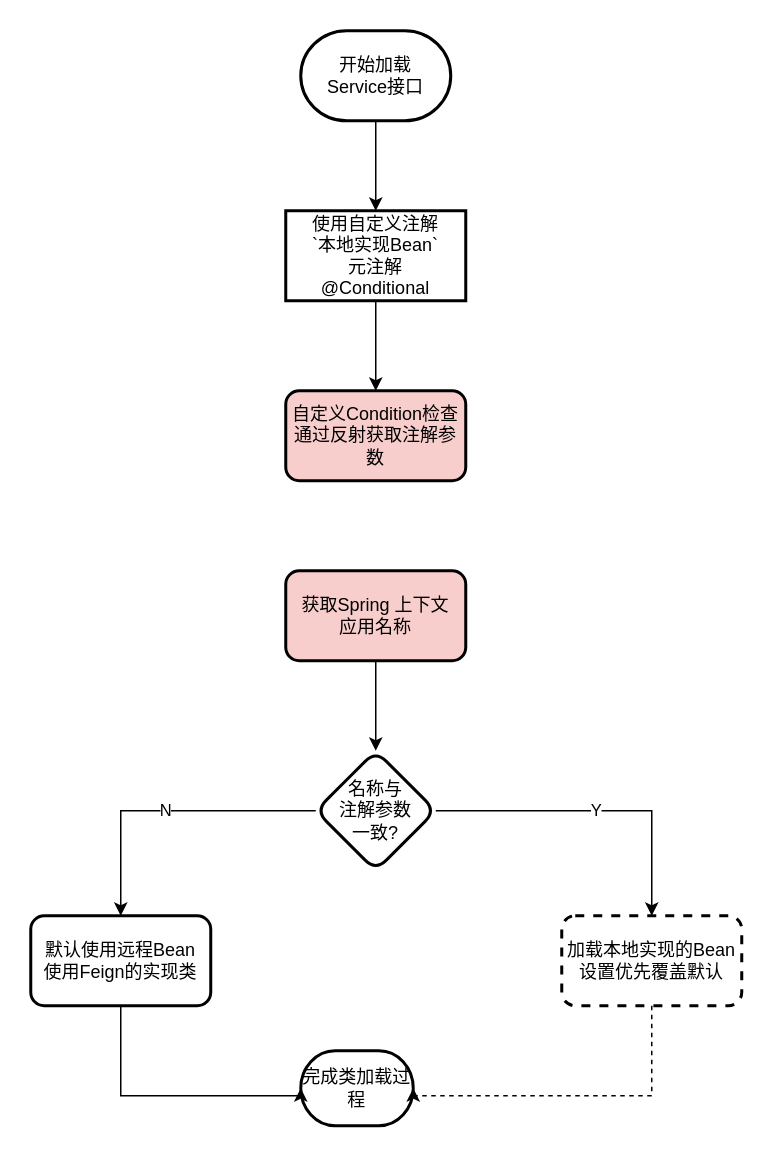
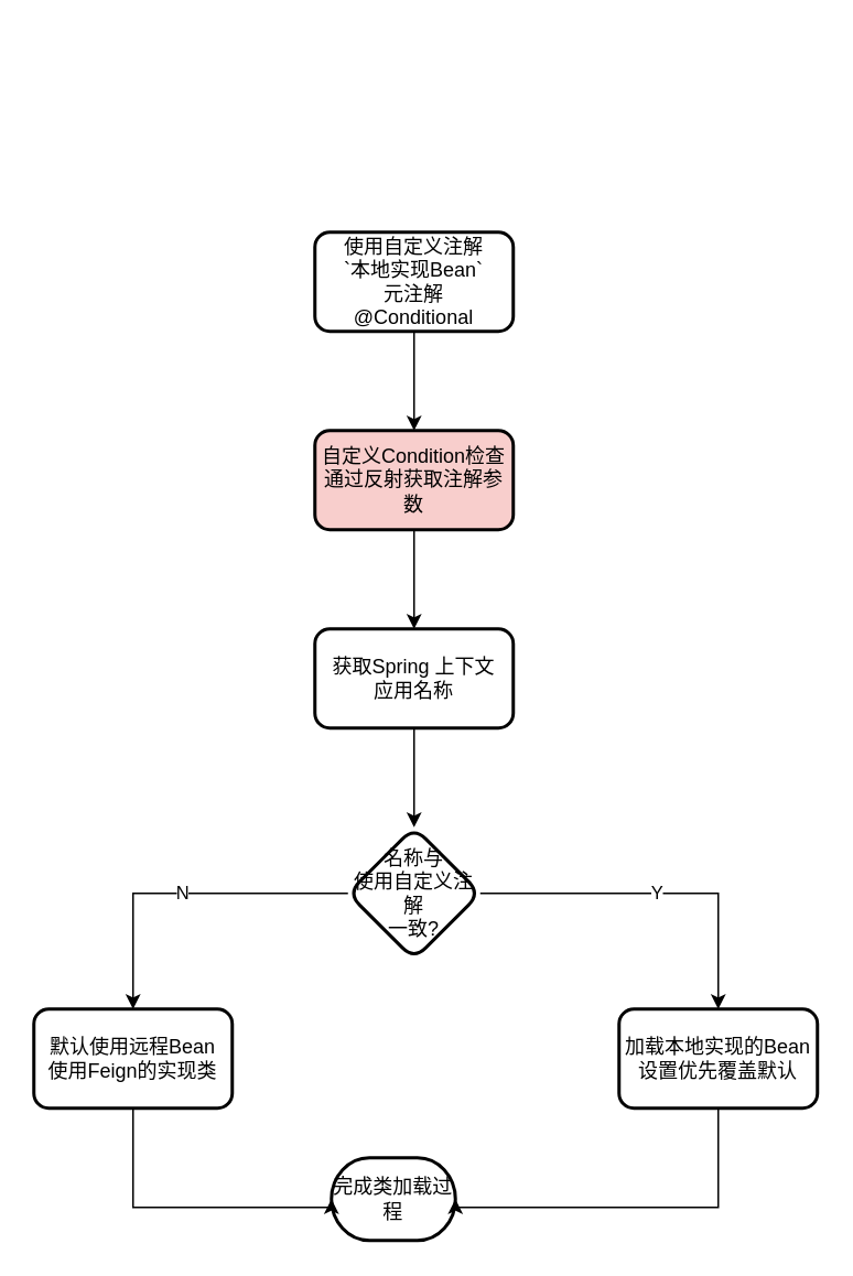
  <mxCell id="0" />
  <mxCell id="1" parent="0" />
- <mxCell id="2" value="" style="edgeStyle=orthogonalEdgeStyle;rounded=0;orthogonalLoop=1;jettySize=auto;html=1;" edge="1" parent="1" source="3" target="5"><mxGeometry relative="1" as="geometry" /></mxCell>
- <mxCell id="3" value="开始加载&lt;div&gt;Service接口&lt;/div&gt;" style="strokeWidth=2;html=1;shape=mxgraph.flowchart.terminator;whiteSpace=wrap;" vertex="1" parent="1"><mxGeometry x="200" y="20" width="100" height="60" as="geometry" /></mxCell>
  <mxCell id="4" value="" style="edgeStyle=orthogonalEdgeStyle;rounded=0;orthogonalLoop=1;jettySize=auto;html=1;" edge="1" parent="1" source="5" target="7"><mxGeometry relative="1" as="geometry" /></mxCell>
- <mxCell id="5" value="使用自定义注解&lt;div&gt;`本地实现Bean`&lt;/div&gt;&lt;div&gt;元注解&lt;/div&gt;&lt;div&gt;@Conditional&lt;/div&gt;" style="whiteSpace=wrap;html=1;strokeWidth=2;rounded=0;" vertex="1" parent="1"><mxGeometry x="190" y="140" width="120" height="60" as="geometry" /></mxCell>
+ <mxCell id="5" value="使用自定义注解&lt;div&gt;`本地实现Bean`&lt;/div&gt;&lt;div&gt;元注解&lt;/div&gt;&lt;div&gt;@Conditional&lt;/div&gt;" style="whiteSpace=wrap;html=1;rounded=1;strokeWidth=2;" vertex="1" parent="1"><mxGeometry x="190" y="140" width="120" height="60" as="geometry" /></mxCell>
+ <mxCell id="6" value="" style="edgeStyle=orthogonalEdgeStyle;rounded=0;orthogonalLoop=1;jettySize=auto;html=1;" edge="1" parent="1" source="7" target="9"><mxGeometry relative="1" as="geometry" /></mxCell>
  <mxCell id="7" value="自定义Condition检查&lt;div&gt;通过反射获取注解参数&lt;/div&gt;" style="whiteSpace=wrap;html=1;rounded=1;strokeWidth=2;fillColor=#f8cecc;" vertex="1" parent="1"><mxGeometry x="190" y="260" width="120" height="60" as="geometry" /></mxCell>
  <mxCell id="8" value="" style="edgeStyle=orthogonalEdgeStyle;rounded=0;orthogonalLoop=1;jettySize=auto;html=1;" edge="1" parent="1" source="9" target="12"><mxGeometry relative="1" as="geometry" /></mxCell>
- <mxCell id="9" value="获取Spring 上下文&lt;div&gt;应用名称&lt;/div&gt;" style="whiteSpace=wrap;html=1;rounded=1;strokeWidth=2;fillColor=#f8cecc;" vertex="1" parent="1"><mxGeometry x="190" y="380" width="120" height="60" as="geometry" /></mxCell>
+ <mxCell id="9" value="获取Spring 上下文&lt;div&gt;应用名称&lt;/div&gt;" style="whiteSpace=wrap;html=1;rounded=1;strokeWidth=2;" vertex="1" parent="1"><mxGeometry x="190" y="380" width="120" height="60" as="geometry" /></mxCell>
  <mxCell id="10" value="Y" style="edgeStyle=orthogonalEdgeStyle;rounded=0;orthogonalLoop=1;jettySize=auto;html=1;" edge="1" parent="1" source="12" target="13"><mxGeometry relative="1" as="geometry" /></mxCell>
  <mxCell id="11" value="N" style="edgeStyle=orthogonalEdgeStyle;rounded=0;orthogonalLoop=1;jettySize=auto;html=1;" edge="1" parent="1" source="12" target="14"><mxGeometry relative="1" as="geometry" /></mxCell>
- <mxCell id="12" value="名称与&lt;div&gt;注解参数&lt;/div&gt;&lt;div&gt;一致?&lt;/div&gt;" style="rhombus;whiteSpace=wrap;html=1;rounded=1;strokeWidth=2;" vertex="1" parent="1"><mxGeometry x="210" y="500" width="80" height="80" as="geometry" /></mxCell>
- <mxCell id="13" value="加载本地实现的Bean&lt;div&gt;设置优先覆盖默认&lt;/div&gt;" style="whiteSpace=wrap;html=1;rounded=1;strokeWidth=2;dashed=1;" vertex="1" parent="1"><mxGeometry x="374" y="610" width="120" height="60" as="geometry" /></mxCell>
+ <mxCell id="12" value="名称与&lt;div&gt;使用自定义注解&lt;/div&gt;&lt;div&gt;一致?&lt;/div&gt;" style="rhombus;whiteSpace=wrap;html=1;rounded=1;strokeWidth=2;" vertex="1" parent="1"><mxGeometry x="210" y="500" width="80" height="80" as="geometry" /></mxCell>
+ <mxCell id="13" value="加载本地实现的Bean&lt;div&gt;设置优先覆盖默认&lt;/div&gt;" style="whiteSpace=wrap;html=1;rounded=1;strokeWidth=2;" vertex="1" parent="1"><mxGeometry x="374" y="610" width="120" height="60" as="geometry" /></mxCell>
  <mxCell id="14" value="默认使用远程Bean&lt;div&gt;使用Feign的实现类&lt;/div&gt;" style="whiteSpace=wrap;html=1;rounded=1;strokeWidth=2;" vertex="1" parent="1"><mxGeometry x="20" y="610" width="120" height="60" as="geometry" /></mxCell>
  <mxCell id="15" value="完成类加载过程" style="strokeWidth=2;html=1;shape=mxgraph.flowchart.terminator;whiteSpace=wrap;" vertex="1" parent="1"><mxGeometry x="200" y="700" width="75" height="50" as="geometry" /></mxCell>
- <mxCell id="16" style="edgeStyle=orthogonalEdgeStyle;rounded=0;orthogonalLoop=1;jettySize=auto;html=1;entryX=1;entryY=0.5;entryDx=0;entryDy=0;entryPerimeter=0;dashed=1;" edge="1" parent="1" source="13" target="15"><mxGeometry relative="1" as="geometry"><Array as="points"><mxPoint x="434" y="730" /></Array></mxGeometry></mxCell>
+ <mxCell id="16" style="edgeStyle=orthogonalEdgeStyle;rounded=0;orthogonalLoop=1;jettySize=auto;html=1;entryX=1;entryY=0.5;entryDx=0;entryDy=0;entryPerimeter=0;" edge="1" parent="1" source="13" target="15"><mxGeometry relative="1" as="geometry"><Array as="points"><mxPoint x="434" y="730" /></Array></mxGeometry></mxCell>
  <mxCell id="17" style="edgeStyle=orthogonalEdgeStyle;rounded=0;orthogonalLoop=1;jettySize=auto;html=1;entryX=0;entryY=0.5;entryDx=0;entryDy=0;entryPerimeter=0;" edge="1" parent="1" source="14" target="15"><mxGeometry relative="1" as="geometry"><Array as="points"><mxPoint y="730" x="80" /></Array></mxGeometry></mxCell>
